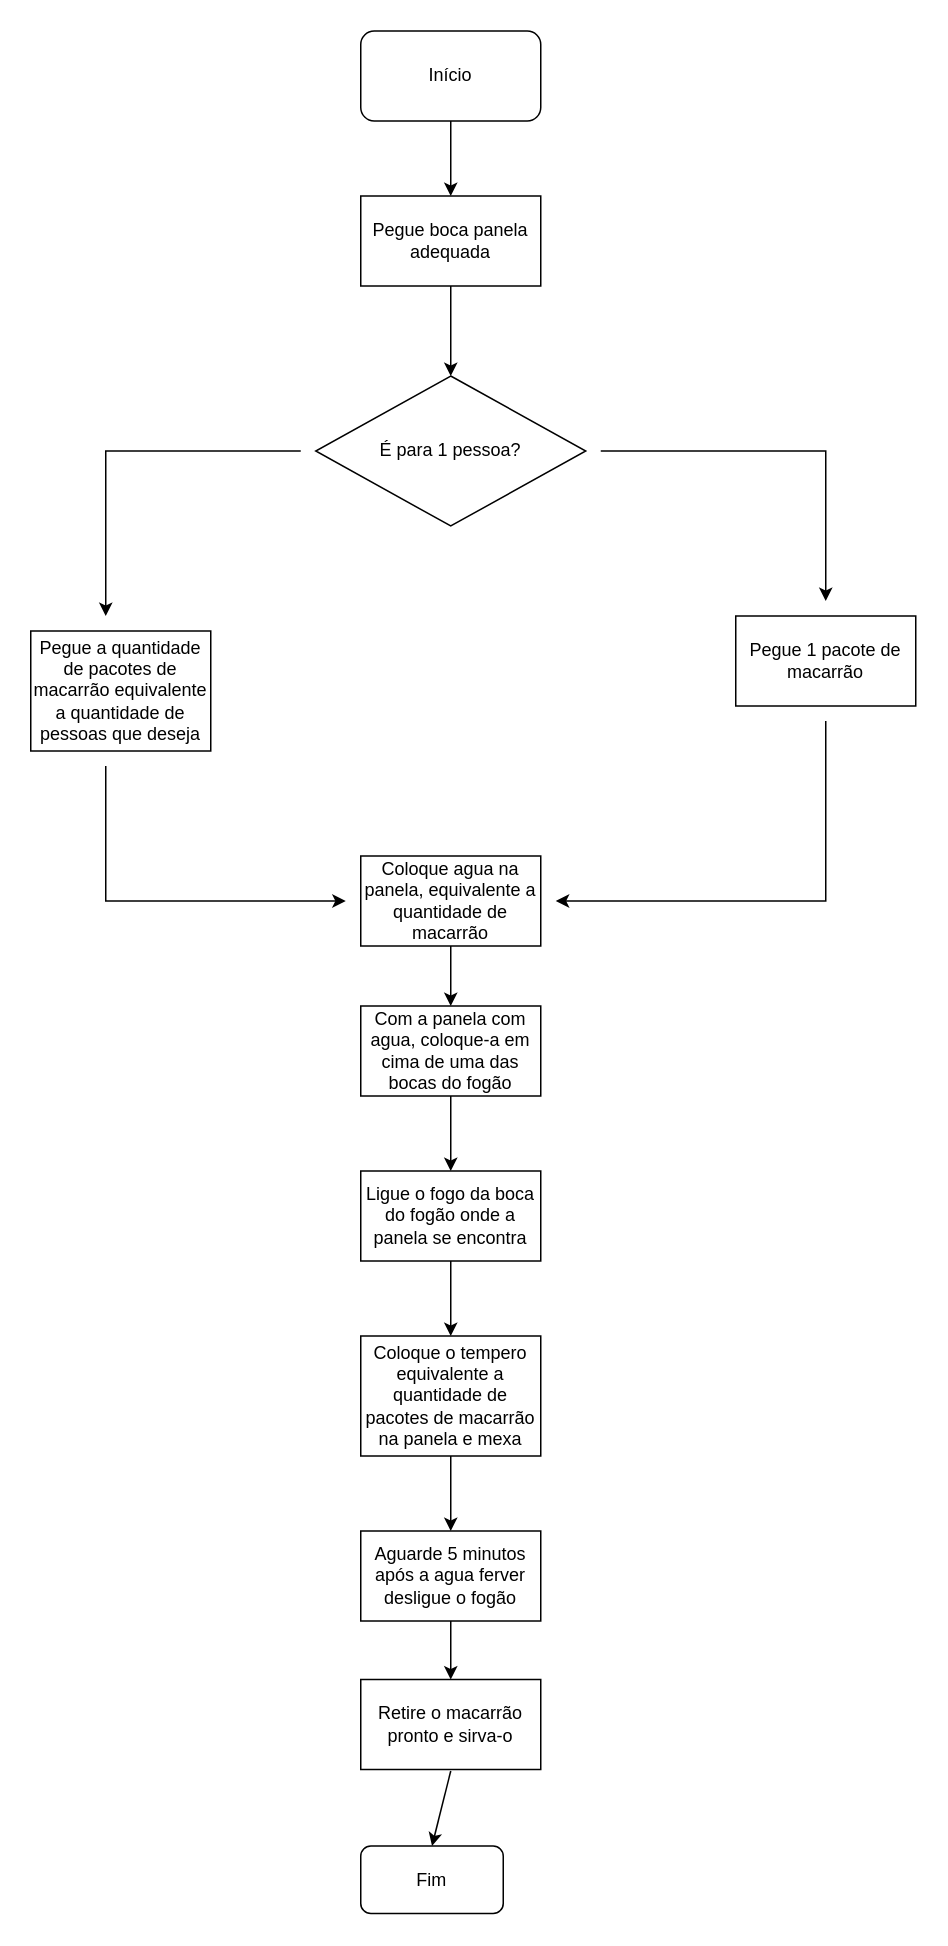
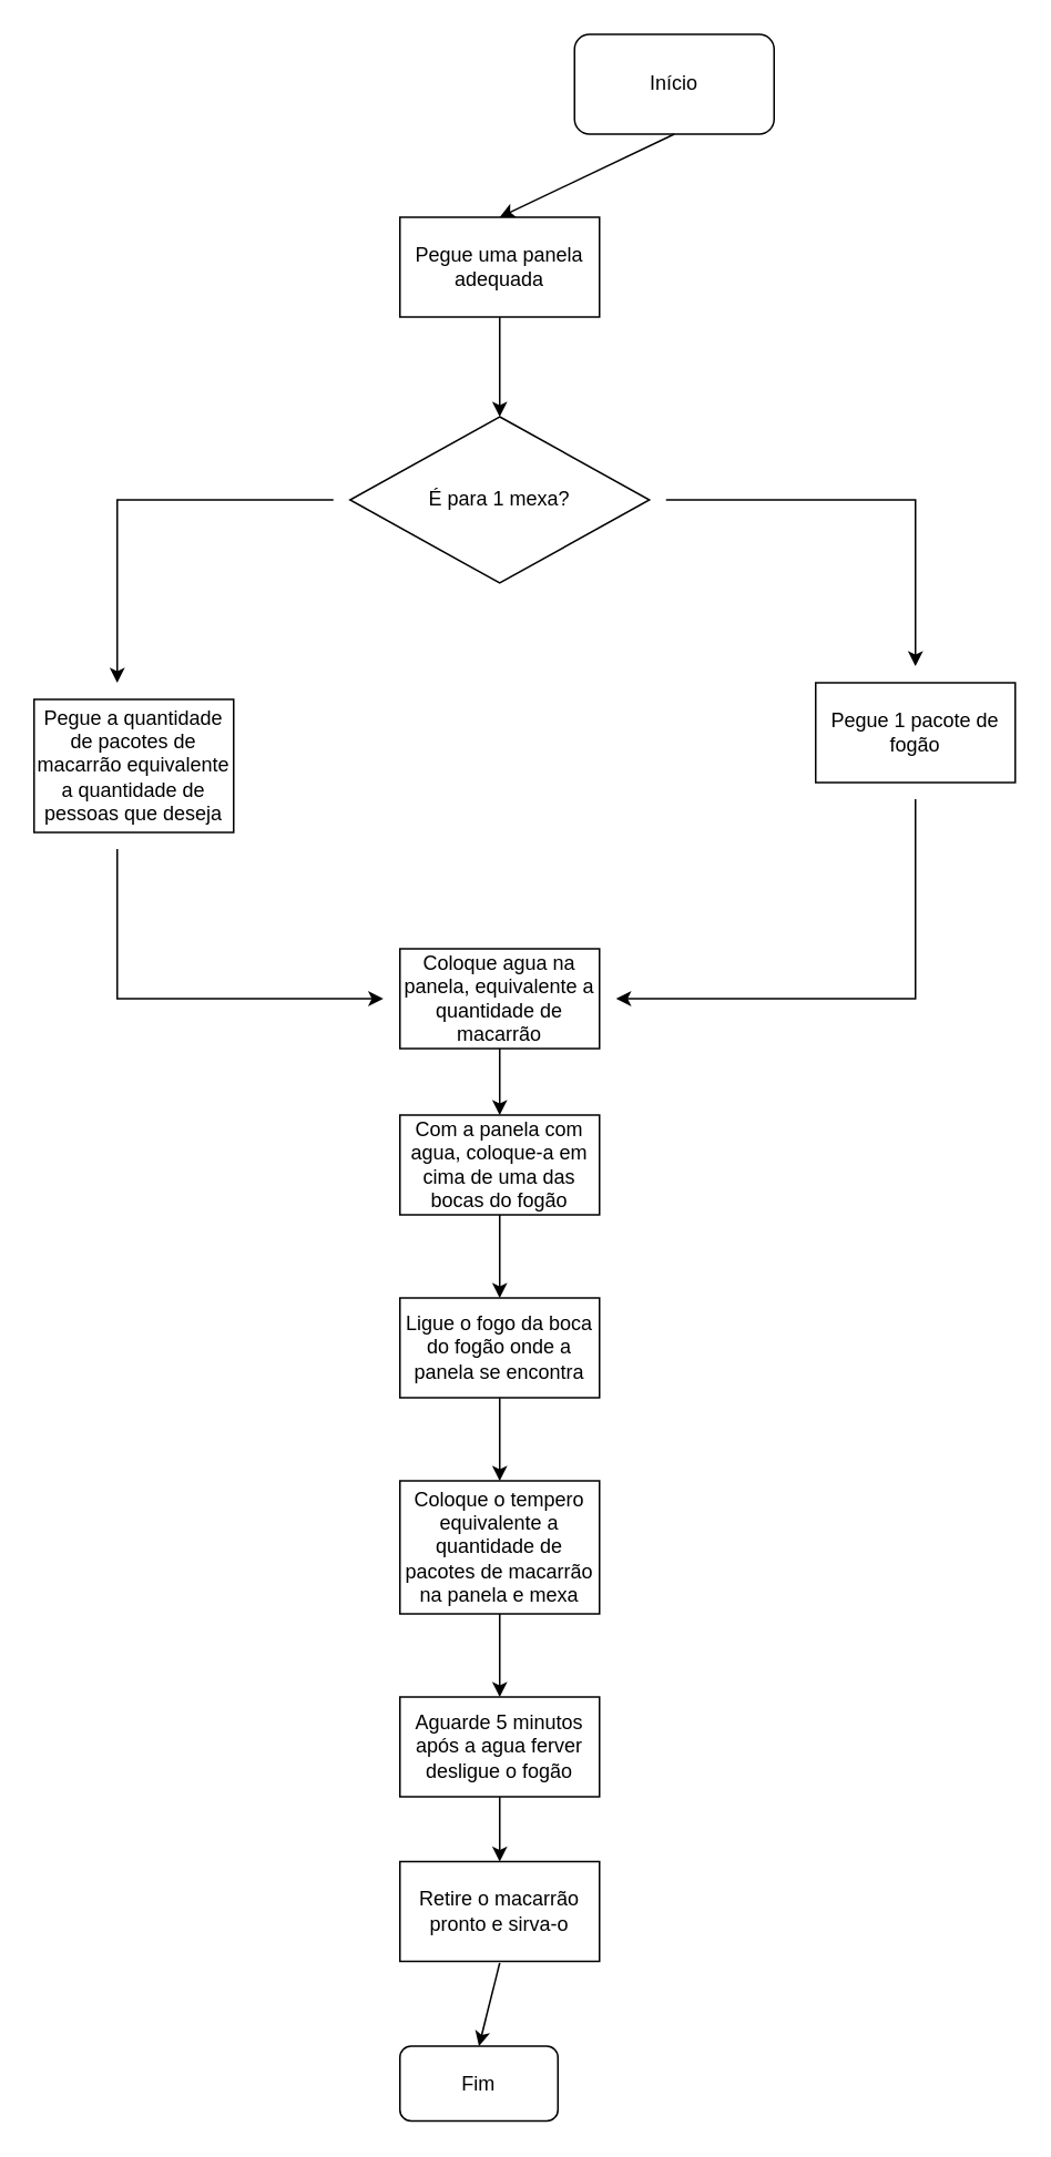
  <mxCell id="0" />
  <mxCell id="1" parent="0" />
- <mxCell id="2" value="Início" style="rounded=1;whiteSpace=wrap;html=1;" vertex="1" parent="1"><mxGeometry x="240" y="20" width="120" height="60" as="geometry" /></mxCell>
+ <mxCell id="2" value="Início" style="rounded=1;whiteSpace=wrap;html=1;" vertex="1" parent="1"><mxGeometry x="345" y="20" width="120" height="60" as="geometry" /></mxCell>
  <mxCell id="3" value="" style="endArrow=classic;html=1;rounded=0;exitX=0.5;exitY=1;exitDx=0;exitDy=0;entryX=0.5;entryY=0;entryDx=0;entryDy=0;" edge="1" parent="1" source="2"><mxGeometry width="50" height="50" relative="1" as="geometry"><mxPoint x="200" y="150" as="sourcePoint" /><mxPoint x="300" y="130" as="targetPoint" /></mxGeometry></mxCell>
- <mxCell id="4" value="Pegue boca panela adequada" style="rounded=0;whiteSpace=wrap;html=1;" vertex="1" parent="1"><mxGeometry x="240" y="130" width="120" height="60" as="geometry" /></mxCell>
+ <mxCell id="4" value="Pegue uma panela adequada" style="rounded=0;whiteSpace=wrap;html=1;" vertex="1" parent="1"><mxGeometry x="240" y="130" width="120" height="60" as="geometry" /></mxCell>
  <mxCell id="5" value="Coloque agua na panela, equivalente a quantidade de macarrão" style="rounded=0;whiteSpace=wrap;html=1;" vertex="1" parent="1"><mxGeometry x="240" y="570" width="120" height="60" as="geometry" /></mxCell>
  <mxCell id="6" value="" style="endArrow=classic;html=1;rounded=0;exitX=0.5;exitY=1;exitDx=0;exitDy=0;" edge="1" parent="1" source="4"><mxGeometry width="50" height="50" relative="1" as="geometry"><mxPoint x="290" y="490" as="sourcePoint" /><mxPoint x="300" y="250" as="targetPoint" /></mxGeometry></mxCell>
  <mxCell id="7" value="Com a panela com agua, coloque-a em cima de uma das bocas do fogão" style="rounded=0;whiteSpace=wrap;html=1;" vertex="1" parent="1"><mxGeometry x="240" y="670" width="120" height="60" as="geometry" /></mxCell>
  <mxCell id="8" value="" style="endArrow=classic;html=1;rounded=0;exitX=0.5;exitY=1;exitDx=0;exitDy=0;entryX=0.5;entryY=0;entryDx=0;entryDy=0;" edge="1" parent="1" source="5" target="7"><mxGeometry width="50" height="50" relative="1" as="geometry"><mxPoint x="290" y="680" as="sourcePoint" /><mxPoint x="340" y="630" as="targetPoint" /></mxGeometry></mxCell>
  <mxCell id="9" value="Ligue o fogo da boca do fogão onde a panela se encontra" style="rounded=0;whiteSpace=wrap;html=1;" vertex="1" parent="1"><mxGeometry x="240" y="780" width="120" height="60" as="geometry" /></mxCell>
  <mxCell id="10" value="" style="endArrow=classic;html=1;rounded=0;entryX=0.5;entryY=0;entryDx=0;entryDy=0;" edge="1" parent="1" source="7" target="9"><mxGeometry width="50" height="50" relative="1" as="geometry"><mxPoint x="360" y="750" as="sourcePoint" /><mxPoint x="400" y="700" as="targetPoint" /></mxGeometry></mxCell>
- <mxCell id="11" value="É para 1 pessoa?" style="rhombus;whiteSpace=wrap;html=1;" vertex="1" parent="1"><mxGeometry x="210" y="250" width="180" height="100" as="geometry" /></mxCell>
+ <mxCell id="11" value="É para 1 mexa?" style="rhombus;whiteSpace=wrap;html=1;" vertex="1" parent="1"><mxGeometry x="210" y="250" width="180" height="100" as="geometry" /></mxCell>
  <mxCell id="12" value="" style="endArrow=classic;html=1;rounded=0;" edge="1" parent="1"><mxGeometry width="50" height="50" relative="1" as="geometry"><mxPoint x="200" y="300" as="sourcePoint" /><mxPoint x="70" y="410" as="targetPoint" /><Array as="points"><mxPoint x="70" y="300" /></Array></mxGeometry></mxCell>
  <mxCell id="13" value="" style="endArrow=classic;html=1;rounded=0;" edge="1" parent="1"><mxGeometry width="50" height="50" relative="1" as="geometry"><mxPoint x="400" y="300" as="sourcePoint" /><mxPoint x="550" y="400" as="targetPoint" /><Array as="points"><mxPoint x="550" y="300" /><mxPoint x="550" y="350" /></Array></mxGeometry></mxCell>
  <mxCell id="14" value="Pegue a quantidade de pacotes de macarrão equivalente a quantidade de pessoas que deseja" style="rounded=0;whiteSpace=wrap;html=1;" vertex="1" parent="1"><mxGeometry x="20" y="420" width="120" height="80" as="geometry" /></mxCell>
- <mxCell id="15" value="Pegue 1 pacote de macarrão" style="rounded=0;whiteSpace=wrap;html=1;" vertex="1" parent="1"><mxGeometry x="490" y="410" width="120" height="60" as="geometry" /></mxCell>
+ <mxCell id="15" value="Pegue 1 pacote de fogão" style="rounded=0;whiteSpace=wrap;html=1;" vertex="1" parent="1"><mxGeometry x="490" y="410" width="120" height="60" as="geometry" /></mxCell>
  <mxCell id="16" value="" style="endArrow=classic;html=1;rounded=0;" edge="1" parent="1"><mxGeometry width="50" height="50" relative="1" as="geometry"><mxPoint x="70" y="510" as="sourcePoint" /><mxPoint x="230" y="600" as="targetPoint" /><Array as="points"><mxPoint x="70" y="600" /></Array></mxGeometry></mxCell>
  <mxCell id="17" value="" style="endArrow=classic;html=1;rounded=0;" edge="1" parent="1"><mxGeometry width="50" height="50" relative="1" as="geometry"><mxPoint x="550" y="480" as="sourcePoint" /><mxPoint x="370" y="600" as="targetPoint" /><Array as="points"><mxPoint x="550" y="540" /><mxPoint x="550" y="600" /></Array></mxGeometry></mxCell>
  <mxCell id="18" value="Coloque o tempero equivalente a quantidade de pacotes de macarrão na panela e mexa" style="rounded=0;whiteSpace=wrap;html=1;" vertex="1" parent="1"><mxGeometry x="240" y="890" width="120" height="80" as="geometry" /></mxCell>
  <mxCell id="19" value="" style="endArrow=classic;html=1;rounded=0;exitX=0.5;exitY=1;exitDx=0;exitDy=0;entryX=0.5;entryY=0;entryDx=0;entryDy=0;" edge="1" parent="1" source="9" target="18"><mxGeometry width="50" height="50" relative="1" as="geometry"><mxPoint x="290" y="900" as="sourcePoint" /><mxPoint x="300" y="880" as="targetPoint" /></mxGeometry></mxCell>
  <mxCell id="20" value="Aguarde 5 minutos após a agua ferver desligue o fogão" style="rounded=0;whiteSpace=wrap;html=1;" vertex="1" parent="1"><mxGeometry x="240" y="1020" width="120" height="60" as="geometry" /></mxCell>
  <mxCell id="21" value="" style="endArrow=classic;html=1;rounded=0;exitX=0.5;exitY=1;exitDx=0;exitDy=0;entryX=0.5;entryY=0;entryDx=0;entryDy=0;" edge="1" parent="1" source="18" target="20"><mxGeometry width="50" height="50" relative="1" as="geometry"><mxPoint x="300" y="1020" as="sourcePoint" /><mxPoint x="350" y="970" as="targetPoint" /></mxGeometry></mxCell>
  <mxCell id="22" value="Retire o macarrão pronto e sirva-o" style="rounded=0;whiteSpace=wrap;html=1;" vertex="1" parent="1"><mxGeometry x="240" y="1119" width="120" height="60" as="geometry" /></mxCell>
  <mxCell id="23" value="" style="endArrow=classic;html=1;rounded=0;exitX=0.5;exitY=1;exitDx=0;exitDy=0;entryX=0.5;entryY=0;entryDx=0;entryDy=0;" edge="1" parent="1" source="20" target="22"><mxGeometry width="50" height="50" relative="1" as="geometry"><mxPoint x="290" y="1140" as="sourcePoint" /><mxPoint x="340" y="1090" as="targetPoint" /></mxGeometry></mxCell>
  <mxCell id="24" value="Fim" style="rounded=1;whiteSpace=wrap;html=1;" vertex="1" parent="1"><mxGeometry x="240" y="1230" width="95" height="45" as="geometry" /></mxCell>
  <mxCell id="25" value="" style="endArrow=classic;html=1;rounded=0;entryX=0.5;entryY=0;entryDx=0;entryDy=0;" edge="1" parent="1" target="24"><mxGeometry width="50" height="50" relative="1" as="geometry"><mxPoint x="300" y="1180" as="sourcePoint" /><mxPoint x="340" y="1190" as="targetPoint" /></mxGeometry></mxCell>
